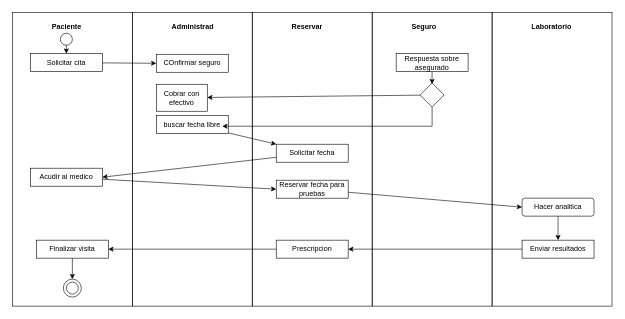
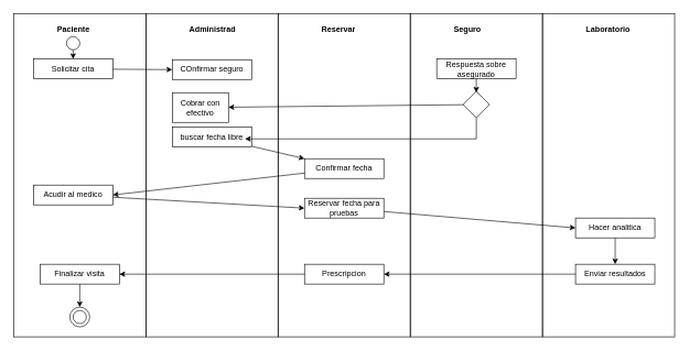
  <mxCell id="0" />
  <mxCell id="1" parent="0" />
  <mxCell id="2" value="" style="rounded=0;whiteSpace=wrap;html=1;strokeColor=#000000;fillColor=none;gradientColor=none;" parent="1" vertex="1"><mxGeometry x="20" y="20" width="200" height="490" as="geometry" /></mxCell>
  <mxCell id="3" value="&lt;font color=&quot;#000000&quot;&gt;&lt;b&gt;Paciente&lt;/b&gt;&lt;/font&gt;" style="text;strokeColor=none;fillColor=none;align=left;verticalAlign=middle;spacingLeft=4;spacingRight=4;overflow=hidden;points=[[0,0.5],[1,0.5]];portConstraint=eastwest;rotatable=0;whiteSpace=wrap;html=1;" parent="1" vertex="1"><mxGeometry x="80" y="30" width="80" height="30" as="geometry" /></mxCell>
  <mxCell id="4" value="" style="rounded=0;whiteSpace=wrap;html=1;strokeColor=#000000;fillColor=none;gradientColor=none;" parent="1" vertex="1"><mxGeometry x="220" y="20" width="200" height="490" as="geometry" /></mxCell>
  <mxCell id="5" value="&lt;font color=&quot;#000000&quot;&gt;&lt;b&gt;Administrador&lt;/b&gt;&lt;/font&gt;" style="text;strokeColor=none;fillColor=none;align=left;verticalAlign=middle;spacingLeft=4;spacingRight=4;overflow=hidden;points=[[0,0.5],[1,0.5]];portConstraint=eastwest;rotatable=0;whiteSpace=wrap;html=1;" parent="1" vertex="1"><mxGeometry x="280" y="30" width="80" height="30" as="geometry" /></mxCell>
  <mxCell id="6" value="" style="rounded=0;whiteSpace=wrap;html=1;strokeColor=#000000;fillColor=none;gradientColor=none;" parent="1" vertex="1"><mxGeometry x="420" y="20" width="200" height="490" as="geometry" /></mxCell>
  <mxCell id="7" value="&lt;font color=&quot;#000000&quot;&gt;&lt;b&gt;Reservar&lt;/b&gt;&lt;/font&gt;" style="text;strokeColor=none;fillColor=none;align=left;verticalAlign=middle;spacingLeft=4;spacingRight=4;overflow=hidden;points=[[0,0.5],[1,0.5]];portConstraint=eastwest;rotatable=0;whiteSpace=wrap;html=1;" parent="1" vertex="1"><mxGeometry x="480" y="30" width="80" height="30" as="geometry" /></mxCell>
  <mxCell id="8" value="" style="rounded=0;whiteSpace=wrap;html=1;strokeColor=#000000;fillColor=none;gradientColor=none;" parent="1" vertex="1"><mxGeometry x="620" y="20" width="200" height="490" as="geometry" /></mxCell>
  <mxCell id="9" value="&lt;font color=&quot;#000000&quot;&gt;&lt;b&gt;Seguro&lt;/b&gt;&lt;/font&gt;" style="text;strokeColor=none;fillColor=none;align=left;verticalAlign=middle;spacingLeft=4;spacingRight=4;overflow=hidden;points=[[0,0.5],[1,0.5]];portConstraint=eastwest;rotatable=0;whiteSpace=wrap;html=1;" parent="1" vertex="1"><mxGeometry x="680" y="30" width="80" height="30" as="geometry" /></mxCell>
  <mxCell id="10" value="" style="rounded=0;whiteSpace=wrap;html=1;strokeColor=#000000;fillColor=none;gradientColor=none;" parent="1" vertex="1"><mxGeometry x="820" y="20" width="200" height="490" as="geometry" /></mxCell>
  <mxCell id="11" value="&lt;font color=&quot;#000000&quot;&gt;&lt;b&gt;Laboratorio&lt;/b&gt;&lt;/font&gt;" style="text;strokeColor=none;fillColor=none;align=left;verticalAlign=middle;spacingLeft=4;spacingRight=4;overflow=hidden;points=[[0,0.5],[1,0.5]];portConstraint=eastwest;rotatable=0;whiteSpace=wrap;html=1;" parent="1" vertex="1"><mxGeometry x="880" y="30" width="80" height="30" as="geometry" /></mxCell>
  <mxCell id="12" style="edgeStyle=none;html=1;entryX=0;entryY=0.5;entryDx=0;entryDy=0;strokeColor=#000000;fontColor=#000000;" parent="1" source="13" target="16" edge="1"><mxGeometry relative="1" as="geometry" /></mxCell>
  <mxCell id="13" value="Solicitar cita" style="rounded=0;whiteSpace=wrap;html=1;strokeColor=#000000;fontColor=#000000;fillColor=none;gradientColor=none;" parent="1" vertex="1"><mxGeometry x="50" y="89" width="120" height="30" as="geometry" /></mxCell>
  <mxCell id="14" style="edgeStyle=none;html=1;entryX=0.5;entryY=0;entryDx=0;entryDy=0;fontColor=#000000;strokeColor=#000000;" parent="1" source="15" target="13" edge="1"><mxGeometry relative="1" as="geometry" /></mxCell>
  <mxCell id="15" value="" style="ellipse;whiteSpace=wrap;html=1;aspect=fixed;" parent="1" vertex="1"><mxGeometry x="100" y="55" width="20" height="20" as="geometry" /></mxCell>
  <mxCell id="16" value="COnfirmar seguro" style="rounded=0;whiteSpace=wrap;html=1;strokeColor=#000000;fontColor=#000000;fillColor=none;gradientColor=none;" parent="1" vertex="1"><mxGeometry x="260" y="90" width="120" height="30" as="geometry" /></mxCell>
  <mxCell id="17" style="edgeStyle=none;html=1;entryX=0.496;entryY=0.044;entryDx=0;entryDy=0;entryPerimeter=0;strokeColor=#000000;fontColor=#000000;" parent="1" source="18" target="21" edge="1"><mxGeometry relative="1" as="geometry" /></mxCell>
  <mxCell id="18" value="Respuesta sobre asegurado" style="rounded=0;whiteSpace=wrap;html=1;strokeColor=#000000;fontColor=#000000;fillColor=none;gradientColor=none;" parent="1" vertex="1"><mxGeometry x="660" y="89" width="120" height="30" as="geometry" /></mxCell>
  <mxCell id="19" style="edgeStyle=none;html=1;strokeColor=#000000;fontColor=#000000;" parent="1" source="21" target="24" edge="1"><mxGeometry relative="1" as="geometry" /></mxCell>
  <mxCell id="20" style="edgeStyle=none;html=1;strokeColor=#000000;fontColor=#000000;rounded=0;" parent="1" source="21" edge="1"><mxGeometry relative="1" as="geometry"><mxPoint x="370" y="210" as="targetPoint" /><Array as="points"><mxPoint x="720" y="210" /></Array></mxGeometry></mxCell>
  <mxCell id="21" value="" style="rhombus;whiteSpace=wrap;html=1;strokeColor=#000000;fontColor=#000000;fillColor=none;gradientColor=none;" parent="1" vertex="1"><mxGeometry x="700" y="138" width="40" height="40" as="geometry" /></mxCell>
  <mxCell id="22" style="edgeStyle=none;html=1;entryX=0;entryY=0;entryDx=0;entryDy=0;strokeColor=#000000;" edge="1" parent="1" source="23" target="26"><mxGeometry relative="1" as="geometry" /></mxCell>
  <mxCell id="23" value="buscar fecha libre" style="rounded=0;whiteSpace=wrap;html=1;strokeColor=#000000;fontColor=#000000;fillColor=none;gradientColor=none;" parent="1" vertex="1"><mxGeometry x="260" y="192" width="120" height="30" as="geometry" /></mxCell>
  <mxCell id="24" value="Cobrar con efectivo" style="rounded=0;whiteSpace=wrap;html=1;strokeColor=#000000;fontColor=#000000;fillColor=none;gradientColor=none;" parent="1" vertex="1"><mxGeometry x="260" y="140" width="85" height="45" as="geometry" /></mxCell>
  <mxCell id="25" style="edgeStyle=none;html=1;entryX=1;entryY=0.5;entryDx=0;entryDy=0;strokeColor=#000000;" edge="1" parent="1" source="26" target="28"><mxGeometry relative="1" as="geometry" /></mxCell>
- <mxCell id="26" value="Solicitar fecha" style="rounded=0;whiteSpace=wrap;html=1;strokeColor=#000000;fontColor=#000000;fillColor=none;gradientColor=none;" vertex="1" parent="1"><mxGeometry x="460" y="240" width="120" height="30" as="geometry" /></mxCell>
+ <mxCell id="26" value="Confirmar fecha" style="rounded=0;whiteSpace=wrap;html=1;strokeColor=#000000;fontColor=#000000;fillColor=none;gradientColor=none;" vertex="1" parent="1"><mxGeometry x="460" y="240" width="120" height="30" as="geometry" /></mxCell>
  <mxCell id="27" style="edgeStyle=none;html=1;entryX=0;entryY=0.5;entryDx=0;entryDy=0;strokeColor=#000000;" edge="1" parent="1" source="28" target="30"><mxGeometry relative="1" as="geometry" /></mxCell>
  <mxCell id="28" value="Acudir al medico" style="rounded=0;whiteSpace=wrap;html=1;strokeColor=#000000;fontColor=#000000;fillColor=none;gradientColor=none;" vertex="1" parent="1"><mxGeometry x="50" y="280" width="120" height="30" as="geometry" /></mxCell>
  <mxCell id="29" style="edgeStyle=none;html=1;entryX=0;entryY=0.5;entryDx=0;entryDy=0;strokeColor=#000000;" edge="1" parent="1" source="30" target="32"><mxGeometry relative="1" as="geometry" /></mxCell>
  <mxCell id="30" value="Reservar fecha para pruebas" style="rounded=0;whiteSpace=wrap;html=1;strokeColor=#000000;fontColor=#000000;fillColor=none;gradientColor=none;" vertex="1" parent="1"><mxGeometry x="460" y="300" width="120" height="30" as="geometry" /></mxCell>
  <mxCell id="31" style="edgeStyle=none;html=1;entryX=0.5;entryY=0;entryDx=0;entryDy=0;strokeColor=#000000;" edge="1" parent="1" source="32" target="34"><mxGeometry relative="1" as="geometry" /></mxCell>
- <mxCell id="32" value="Hacer analitica" style="whiteSpace=wrap;html=1;strokeColor=#000000;fontColor=#000000;fillColor=none;gradientColor=none;rounded=1;" vertex="1" parent="1"><mxGeometry x="870" y="330" width="120" height="30" as="geometry" /></mxCell>
+ <mxCell id="32" value="Hacer analitica" style="rounded=0;whiteSpace=wrap;html=1;strokeColor=#000000;fontColor=#000000;fillColor=none;gradientColor=none;" vertex="1" parent="1"><mxGeometry x="870" y="330" width="120" height="30" as="geometry" /></mxCell>
  <mxCell id="33" style="edgeStyle=none;html=1;entryX=1;entryY=0.5;entryDx=0;entryDy=0;strokeColor=#000000;" edge="1" parent="1" source="34" target="36"><mxGeometry relative="1" as="geometry" /></mxCell>
  <mxCell id="34" value="Enviar resultados" style="rounded=0;whiteSpace=wrap;html=1;strokeColor=#000000;fontColor=#000000;fillColor=none;gradientColor=none;" vertex="1" parent="1"><mxGeometry x="870" y="400" width="120" height="30" as="geometry" /></mxCell>
  <mxCell id="35" style="edgeStyle=none;html=1;entryX=1;entryY=0.5;entryDx=0;entryDy=0;strokeColor=#000000;" edge="1" parent="1" source="36" target="38"><mxGeometry relative="1" as="geometry" /></mxCell>
  <mxCell id="36" value="Prescripcion" style="rounded=0;whiteSpace=wrap;html=1;strokeColor=#000000;fontColor=#000000;fillColor=none;gradientColor=none;" vertex="1" parent="1"><mxGeometry x="460" y="400" width="120" height="30" as="geometry" /></mxCell>
  <mxCell id="37" style="edgeStyle=none;html=1;strokeColor=#000000;" edge="1" parent="1" source="38" target="40"><mxGeometry relative="1" as="geometry" /></mxCell>
  <mxCell id="38" value="Finalizar visita" style="rounded=0;whiteSpace=wrap;html=1;strokeColor=#000000;fontColor=#000000;fillColor=none;gradientColor=none;" vertex="1" parent="1"><mxGeometry x="60" y="400" width="120" height="30" as="geometry" /></mxCell>
  <mxCell id="39" value="" style="ellipse;whiteSpace=wrap;html=1;aspect=fixed;" vertex="1" parent="1"><mxGeometry x="110" y="470" width="20" height="20" as="geometry" /></mxCell>
  <mxCell id="40" value="" style="ellipse;whiteSpace=wrap;html=1;aspect=fixed;fillColor=none;strokeColor=#000000;" vertex="1" parent="1"><mxGeometry x="105" y="465" width="30" height="30" as="geometry" /></mxCell>
